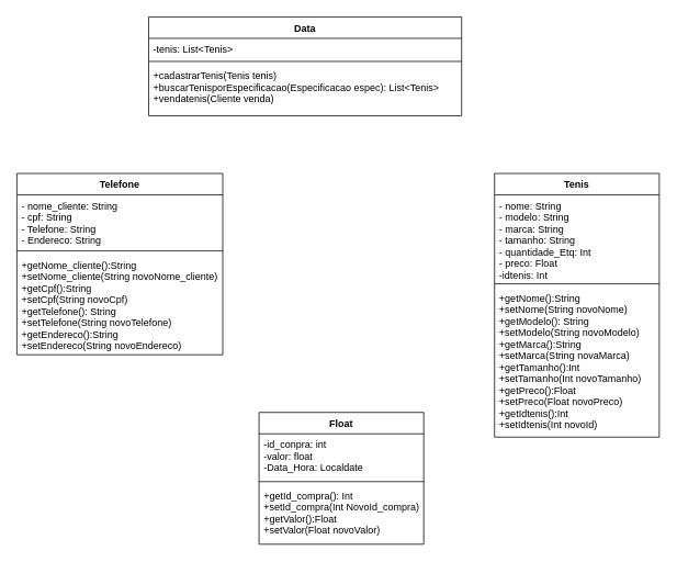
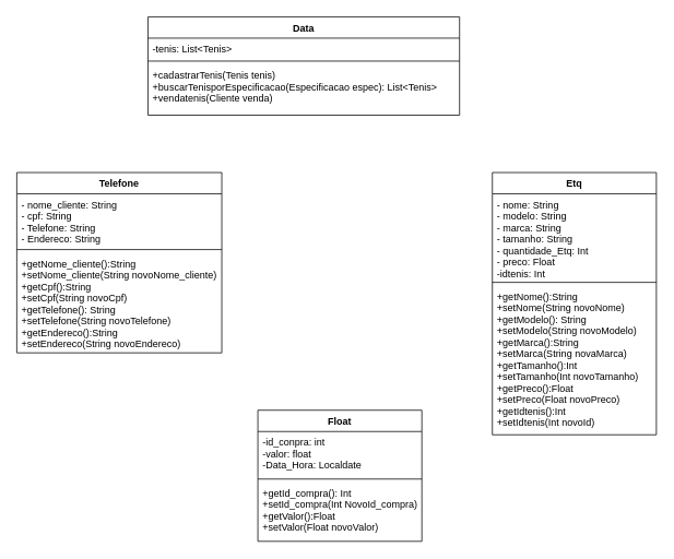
  <mxCell id="0" />
  <mxCell id="1" parent="0" />
- <mxCell id="2" value="Tenis" style="swimlane;fontStyle=1;align=center;verticalAlign=top;childLayout=stackLayout;horizontal=1;startSize=26;horizontalStack=0;resizeParent=1;resizeParentMax=0;resizeLast=0;collapsible=1;marginBottom=0;" parent="1" vertex="1"><mxGeometry x="600" y="210" width="200" height="320" as="geometry" /></mxCell>
+ <mxCell id="2" value="Etq" style="swimlane;fontStyle=1;align=center;verticalAlign=top;childLayout=stackLayout;horizontal=1;startSize=26;horizontalStack=0;resizeParent=1;resizeParentMax=0;resizeLast=0;collapsible=1;marginBottom=0;" parent="1" vertex="1"><mxGeometry x="600" y="210" width="200" height="320" as="geometry" /></mxCell>
  <mxCell id="3" value="- nome: String&#10;- modelo: String&#10;- marca: String&#10;- tamanho: String&#10;- quantidade_Etq: Int&#10;- preco: Float&#10;-idtenis: Int " style="text;strokeColor=none;fillColor=none;align=left;verticalAlign=top;spacingLeft=4;spacingRight=4;overflow=hidden;rotatable=0;points=[[0,0.5],[1,0.5]];portConstraint=eastwest;" parent="2" vertex="1"><mxGeometry y="26" width="200" height="104" as="geometry" /></mxCell>
  <mxCell id="4" value="" style="line;strokeWidth=1;fillColor=none;align=left;verticalAlign=middle;spacingTop=-1;spacingLeft=3;spacingRight=3;rotatable=0;labelPosition=right;points=[];portConstraint=eastwest;" parent="2" vertex="1"><mxGeometry y="130" width="200" height="8" as="geometry" /></mxCell>
  <mxCell id="5" value="+getNome():String&#10;+setNome(String novoNome)&#10;+getModelo(): String&#10;+setModelo(String novoModelo)&#10;+getMarca():String&#10;+setMarca(String novaMarca)&#10;+getTamanho():Int&#10;+setTamanho(Int novoTamanho)&#10;+getPreco():Float&#10;+setPreco(Float novoPreco)&#10;+getIdtenis():Int&#10;+setIdtenis(Int novoId)&#10;" style="text;strokeColor=none;fillColor=none;align=left;verticalAlign=top;spacingLeft=4;spacingRight=4;overflow=hidden;rotatable=0;points=[[0,0.5],[1,0.5]];portConstraint=eastwest;" parent="2" vertex="1"><mxGeometry y="138" width="200" height="182" as="geometry" /></mxCell>
  <mxCell id="6" value="Data" style="swimlane;fontStyle=1;align=center;verticalAlign=top;childLayout=stackLayout;horizontal=1;startSize=26;horizontalStack=0;resizeParent=1;resizeParentMax=0;resizeLast=0;collapsible=1;marginBottom=0;" parent="1" vertex="1"><mxGeometry x="180" y="20" width="380" height="120" as="geometry" /></mxCell>
  <mxCell id="7" value="-tenis: List&lt;Tenis&gt;" style="text;strokeColor=none;fillColor=none;align=left;verticalAlign=top;spacingLeft=4;spacingRight=4;overflow=hidden;rotatable=0;points=[[0,0.5],[1,0.5]];portConstraint=eastwest;" parent="6" vertex="1"><mxGeometry y="26" width="380" height="24" as="geometry" /></mxCell>
  <mxCell id="8" value="" style="line;strokeWidth=1;fillColor=none;align=left;verticalAlign=middle;spacingTop=-1;spacingLeft=3;spacingRight=3;rotatable=0;labelPosition=right;points=[];portConstraint=eastwest;" parent="6" vertex="1"><mxGeometry y="50" width="380" height="8" as="geometry" /></mxCell>
  <mxCell id="9" value="+cadastrarTenis(Tenis tenis)&#10;+buscarTenisporEspecificacao(Especificacao espec): List&lt;Tenis&gt;&#10;+vendatenis(Cliente venda)" style="text;strokeColor=none;fillColor=none;align=left;verticalAlign=top;spacingLeft=4;spacingRight=4;overflow=hidden;rotatable=0;points=[[0,0.5],[1,0.5]];portConstraint=eastwest;" parent="6" vertex="1"><mxGeometry y="58" width="380" height="62" as="geometry" /></mxCell>
  <mxCell id="10" value="Telefone" style="swimlane;fontStyle=1;align=center;verticalAlign=top;childLayout=stackLayout;horizontal=1;startSize=26;horizontalStack=0;resizeParent=1;resizeParentMax=0;resizeLast=0;collapsible=1;marginBottom=0;" parent="1" vertex="1"><mxGeometry x="20" y="210" width="250" height="220" as="geometry" /></mxCell>
  <mxCell id="11" value="- nome_cliente: String&#10;- cpf: String&#10;- Telefone: String&#10;- Endereco: String" style="text;strokeColor=none;fillColor=none;align=left;verticalAlign=top;spacingLeft=4;spacingRight=4;overflow=hidden;rotatable=0;points=[[0,0.5],[1,0.5]];portConstraint=eastwest;" parent="10" vertex="1"><mxGeometry y="26" width="250" height="64" as="geometry" /></mxCell>
  <mxCell id="12" value="" style="line;strokeWidth=1;fillColor=none;align=left;verticalAlign=middle;spacingTop=-1;spacingLeft=3;spacingRight=3;rotatable=0;labelPosition=right;points=[];portConstraint=eastwest;" parent="10" vertex="1"><mxGeometry y="90" width="250" height="8" as="geometry" /></mxCell>
  <mxCell id="13" value="+getNome_cliente():String&#10;+setNome_cliente(String novoNome_cliente)&#10;+getCpf():String&#10;+setCpf(String novoCpf)&#10;+getTelefone(): String&#10;+setTelefone(String novoTelefone)&#10;+getEndereco():String&#10;+setEndereco(String novoEndereco)" style="text;strokeColor=none;fillColor=none;align=left;verticalAlign=top;spacingLeft=4;spacingRight=4;overflow=hidden;rotatable=0;points=[[0,0.5],[1,0.5]];portConstraint=eastwest;" parent="10" vertex="1"><mxGeometry y="98" width="250" height="122" as="geometry" /></mxCell>
  <mxCell id="14" value="Float" style="swimlane;fontStyle=1;align=center;verticalAlign=top;childLayout=stackLayout;horizontal=1;startSize=26;horizontalStack=0;resizeParent=1;resizeParentMax=0;resizeLast=0;collapsible=1;marginBottom=0;" vertex="1" parent="1"><mxGeometry x="314" y="500" width="200" height="160" as="geometry" /></mxCell>
  <mxCell id="15" value="-id_conpra: int&#10;-valor: float&#10;-Data_Hora: Localdate" style="text;strokeColor=none;fillColor=none;align=left;verticalAlign=top;spacingLeft=4;spacingRight=4;overflow=hidden;rotatable=0;points=[[0,0.5],[1,0.5]];portConstraint=eastwest;" vertex="1" parent="14"><mxGeometry y="26" width="200" height="54" as="geometry" /></mxCell>
  <mxCell id="16" value="" style="line;strokeWidth=1;fillColor=none;align=left;verticalAlign=middle;spacingTop=-1;spacingLeft=3;spacingRight=3;rotatable=0;labelPosition=right;points=[];portConstraint=eastwest;" vertex="1" parent="14"><mxGeometry y="80" width="200" height="8" as="geometry" /></mxCell>
  <mxCell id="17" value="+getId_compra(): Int&#10;+setId_compra(Int NovoId_compra)&#10;+getValor():Float&#10;+setValor(Float novoValor)&#10;" style="text;strokeColor=none;fillColor=none;align=left;verticalAlign=top;spacingLeft=4;spacingRight=4;overflow=hidden;rotatable=0;points=[[0,0.5],[1,0.5]];portConstraint=eastwest;" vertex="1" parent="14"><mxGeometry y="88" width="200" height="72" as="geometry" /></mxCell>
